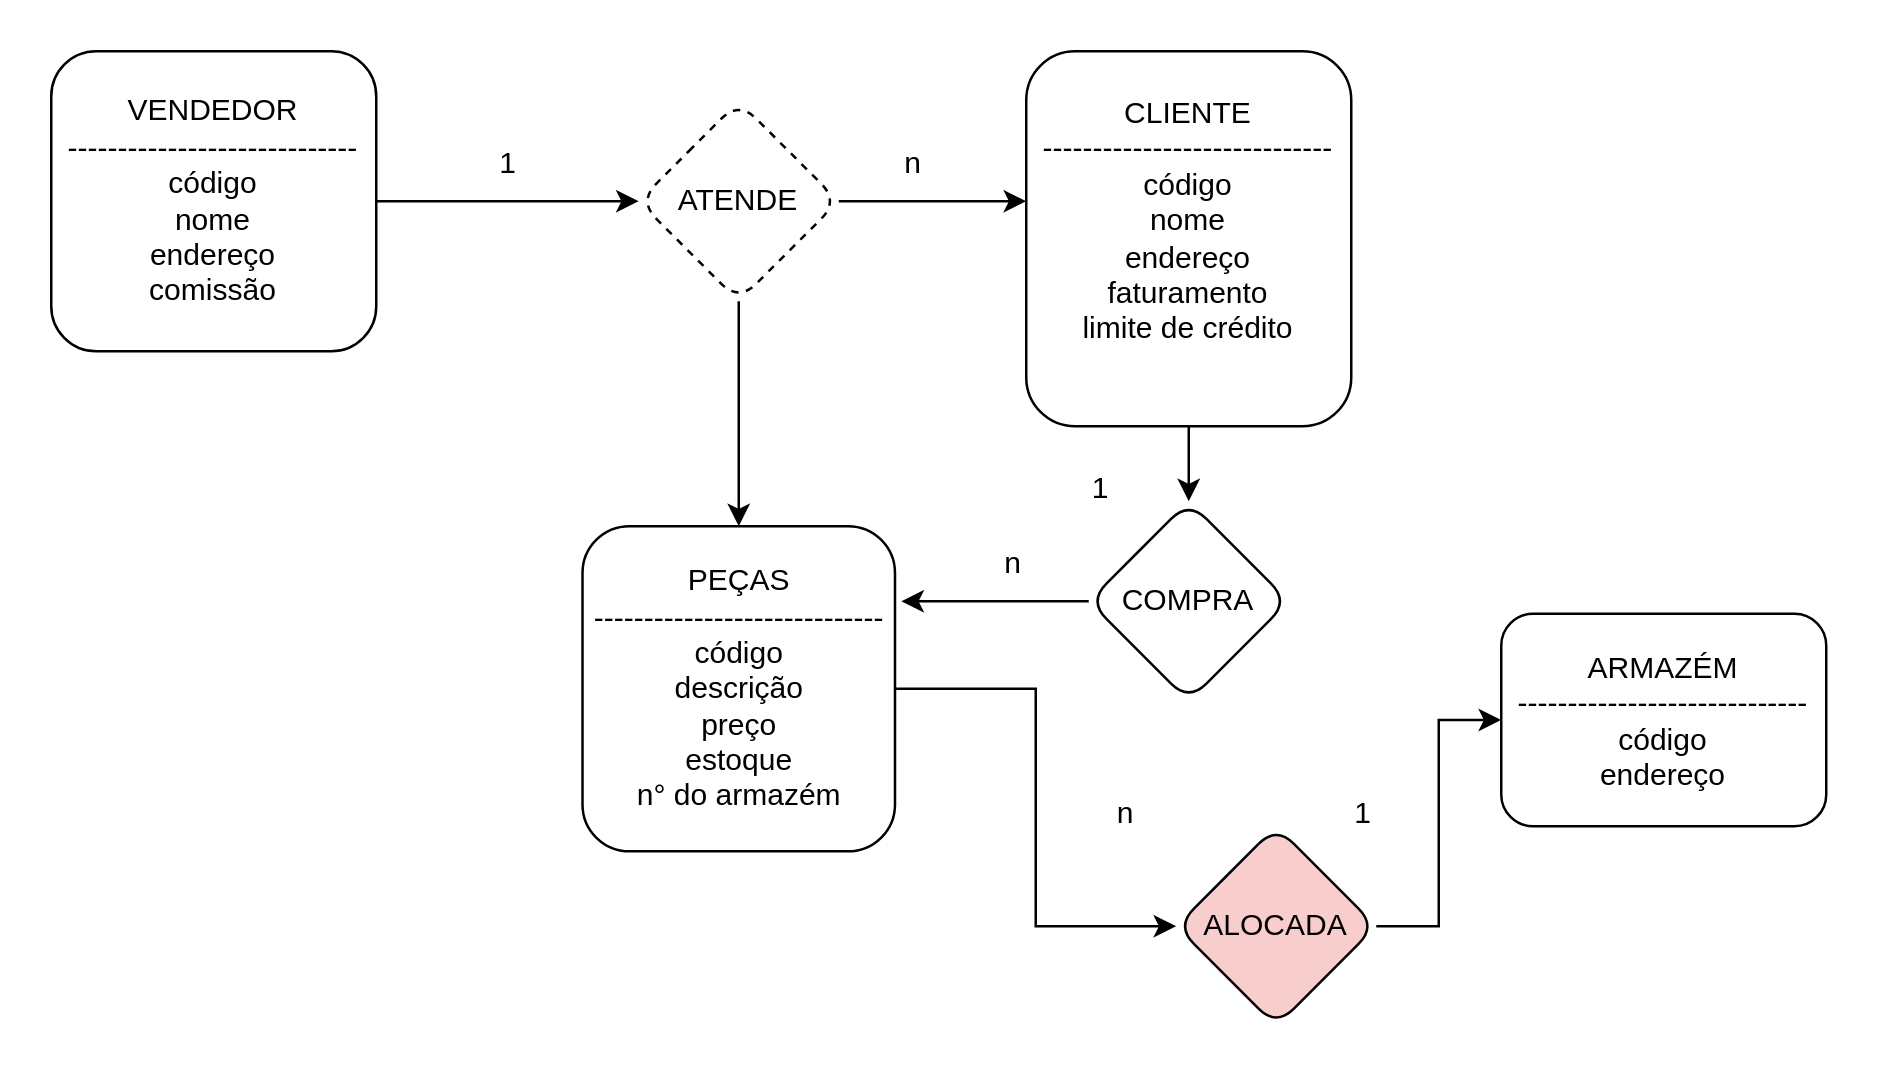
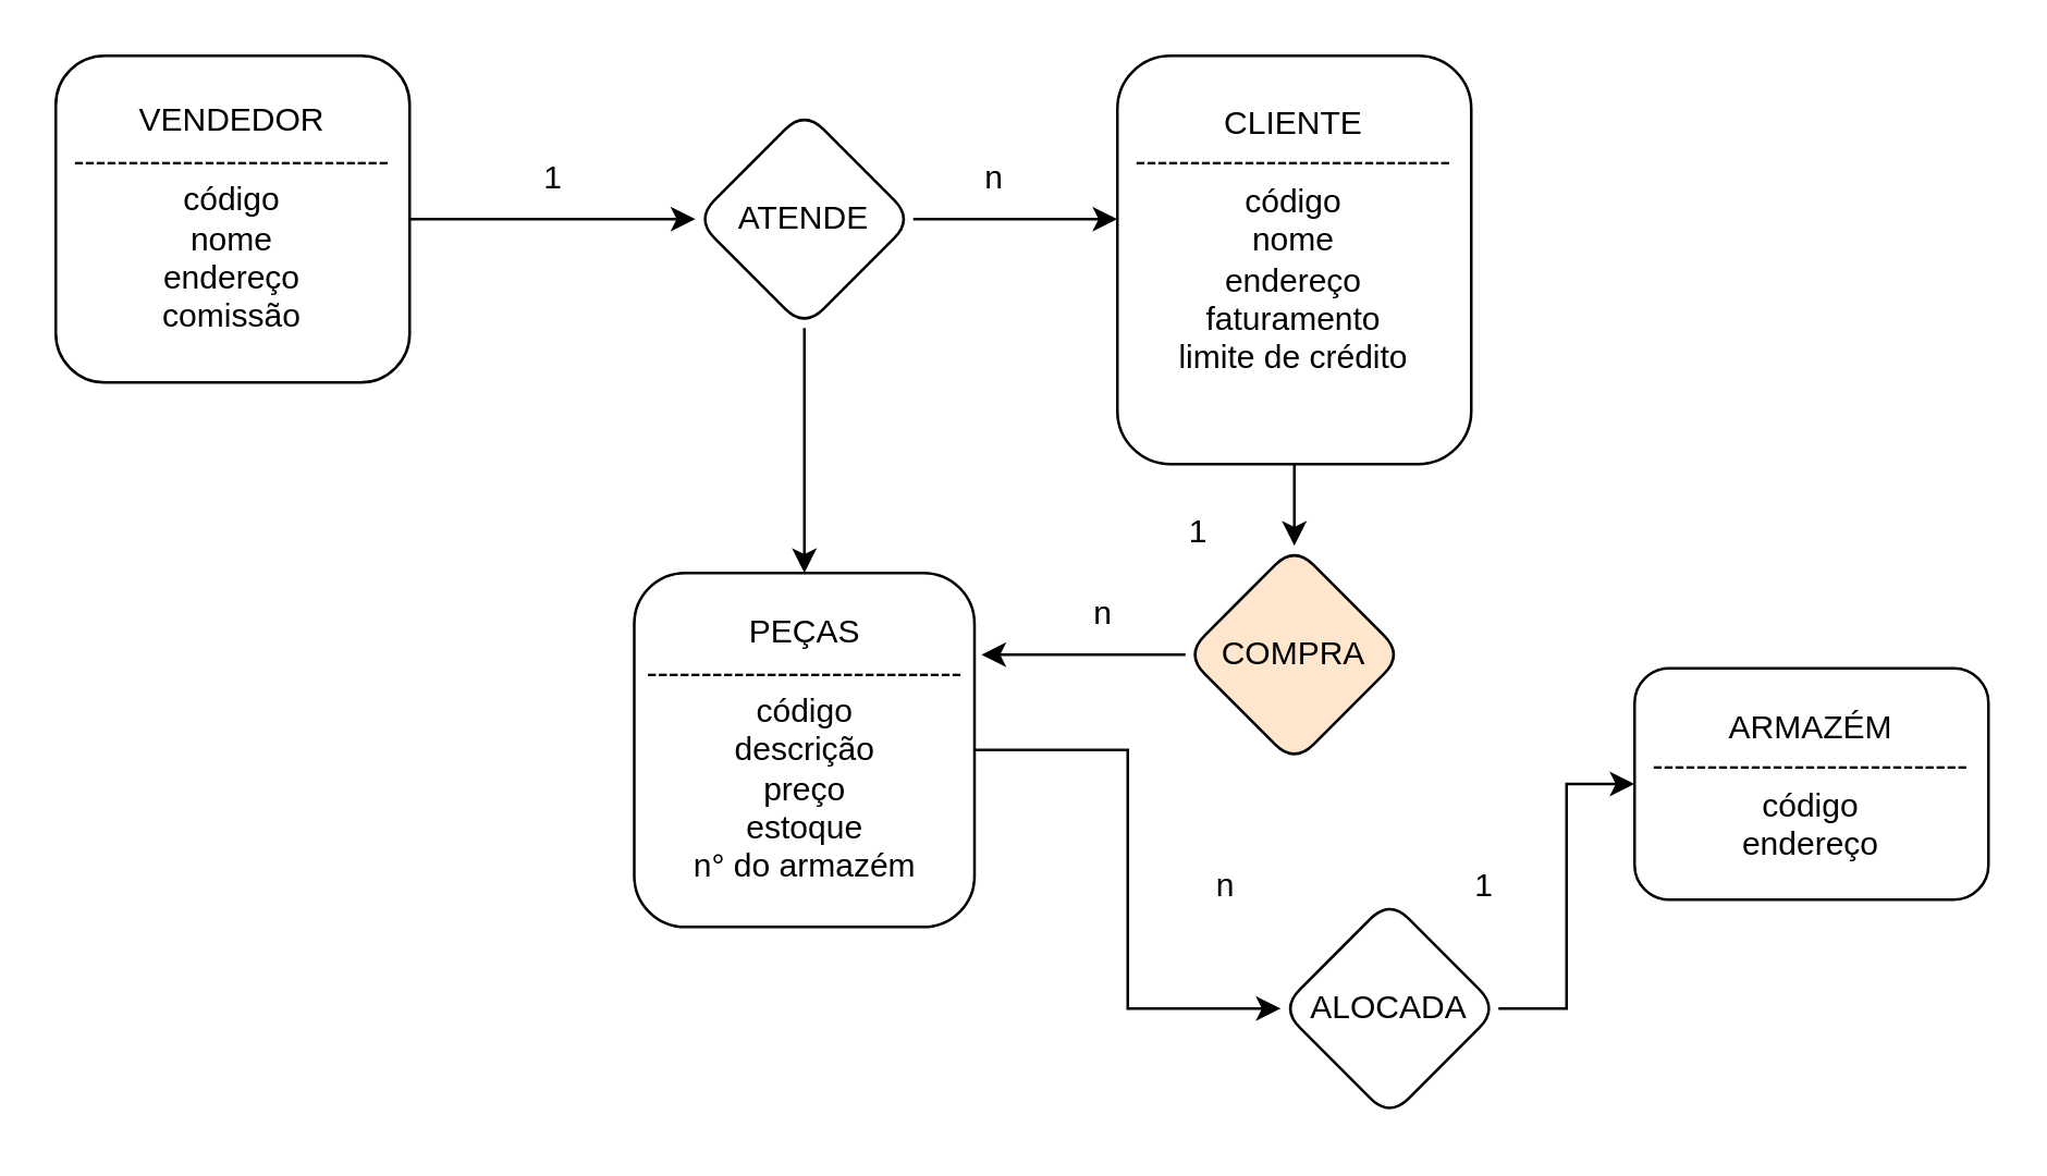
  <mxCell id="0" />
  <mxCell id="1" parent="0" />
  <mxCell id="2" value="" style="edgeStyle=orthogonalEdgeStyle;rounded=0;orthogonalLoop=1;jettySize=auto;html=1;" edge="1" parent="1" source="3" target="6"><mxGeometry relative="1" as="geometry" /></mxCell>
  <mxCell id="3" value="&lt;div&gt;VENDEDOR&lt;/div&gt;&lt;div&gt;-----------------------------&lt;/div&gt;&lt;div&gt;código&lt;/div&gt;&lt;div&gt;nome&lt;/div&gt;&lt;div&gt;endereço&lt;/div&gt;&lt;div&gt;comissão&lt;br&gt;&lt;/div&gt;" style="rounded=1;whiteSpace=wrap;html=1;" vertex="1" parent="1"><mxGeometry x="20" y="20" width="130" height="120" as="geometry" /></mxCell>
  <mxCell id="4" value="" style="edgeStyle=orthogonalEdgeStyle;rounded=0;orthogonalLoop=1;jettySize=auto;html=1;" edge="1" parent="1" source="6" target="8"><mxGeometry relative="1" as="geometry"><Array as="points"><mxPoint x="390" y="80" /><mxPoint x="390" y="80" /></Array></mxGeometry></mxCell>
  <mxCell id="5" value="" style="edgeStyle=orthogonalEdgeStyle;rounded=0;orthogonalLoop=1;jettySize=auto;html=1;" edge="1" parent="1" source="6" target="10"><mxGeometry relative="1" as="geometry"><Array as="points"><mxPoint x="295" y="190" /><mxPoint x="295" y="190" /></Array></mxGeometry></mxCell>
- <mxCell id="6" value="ATENDE" style="rhombus;whiteSpace=wrap;html=1;rounded=1;dashed=1;" vertex="1" parent="1"><mxGeometry x="255" y="40" width="80" height="80" as="geometry" /></mxCell>
+ <mxCell id="6" value="ATENDE" style="rhombus;whiteSpace=wrap;html=1;rounded=1;" vertex="1" parent="1"><mxGeometry x="255" y="40" width="80" height="80" as="geometry" /></mxCell>
  <mxCell id="7" value="" style="edgeStyle=orthogonalEdgeStyle;rounded=0;orthogonalLoop=1;jettySize=auto;html=1;" edge="1" parent="1" source="8" target="17"><mxGeometry relative="1" as="geometry" /></mxCell>
  <mxCell id="8" value="&lt;div&gt;CLIENTE&lt;/div&gt;&lt;div&gt;-----------------------------&lt;/div&gt;&lt;div&gt;código&lt;/div&gt;&lt;div&gt;nome&lt;/div&gt;&lt;div&gt;endereço&lt;/div&gt;&lt;div&gt;faturamento&lt;/div&gt;&lt;div&gt;limite de crédito&lt;/div&gt;&lt;div&gt;&lt;br&gt;&lt;/div&gt;" style="whiteSpace=wrap;html=1;rounded=1;" vertex="1" parent="1"><mxGeometry x="410" y="20" width="130" height="150" as="geometry" /></mxCell>
  <mxCell id="9" value="" style="edgeStyle=orthogonalEdgeStyle;rounded=0;orthogonalLoop=1;jettySize=auto;html=1;" edge="1" parent="1" source="10" target="12"><mxGeometry relative="1" as="geometry" /></mxCell>
  <mxCell id="10" value="&lt;div&gt;PEÇAS&lt;/div&gt;&lt;div&gt;-----------------------------&lt;/div&gt;&lt;div&gt;código&lt;/div&gt;&lt;div&gt;descrição&lt;/div&gt;&lt;div&gt;preço&lt;/div&gt;&lt;div&gt;estoque&lt;/div&gt;&lt;div&gt;n° do armazém&lt;br&gt;&lt;/div&gt;" style="whiteSpace=wrap;html=1;rounded=1;" vertex="1" parent="1"><mxGeometry x="232.5" y="210" width="125" height="130" as="geometry" /></mxCell>
  <mxCell id="11" value="" style="edgeStyle=orthogonalEdgeStyle;rounded=0;orthogonalLoop=1;jettySize=auto;html=1;" edge="1" parent="1" source="12" target="13"><mxGeometry relative="1" as="geometry" /></mxCell>
- <mxCell id="12" value="ALOCADA" style="rhombus;whiteSpace=wrap;html=1;rounded=1;fillColor=#f8cecc;" vertex="1" parent="1"><mxGeometry x="470" y="330" width="80" height="80" as="geometry" /></mxCell>
+ <mxCell id="12" value="ALOCADA" style="rhombus;whiteSpace=wrap;html=1;rounded=1;" vertex="1" parent="1"><mxGeometry x="470" y="330" width="80" height="80" as="geometry" /></mxCell>
  <mxCell id="13" value="&lt;div&gt;ARMAZÉM&lt;/div&gt;&lt;div&gt;-----------------------------&lt;/div&gt;&lt;div&gt;código &lt;br&gt;&lt;/div&gt;&lt;div&gt;endereço&lt;br&gt;&lt;/div&gt;" style="whiteSpace=wrap;html=1;rounded=1;" vertex="1" parent="1"><mxGeometry x="600" y="245" width="130" height="85" as="geometry" /></mxCell>
  <mxCell id="14" value="1" style="text;html=1;strokeColor=none;fillColor=none;align=center;verticalAlign=middle;whiteSpace=wrap;rounded=0;" vertex="1" parent="1"><mxGeometry x="172.5" y="50" width="60" height="30" as="geometry" /></mxCell>
  <mxCell id="15" value="n" style="text;html=1;strokeColor=none;fillColor=none;align=center;verticalAlign=middle;whiteSpace=wrap;rounded=0;" vertex="1" parent="1"><mxGeometry x="335" y="50" width="60" height="30" as="geometry" /></mxCell>
  <mxCell id="16" style="edgeStyle=orthogonalEdgeStyle;rounded=0;orthogonalLoop=1;jettySize=auto;html=1;" edge="1" parent="1" source="17"><mxGeometry relative="1" as="geometry"><mxPoint x="360" y="240" as="targetPoint" /></mxGeometry></mxCell>
- <mxCell id="17" value="COMPRA" style="rhombus;whiteSpace=wrap;html=1;rounded=1;" vertex="1" parent="1"><mxGeometry x="435" y="200" width="80" height="80" as="geometry" /></mxCell>
+ <mxCell id="17" value="COMPRA" style="rhombus;whiteSpace=wrap;html=1;rounded=1;fillColor=#ffe6cc;" vertex="1" parent="1"><mxGeometry x="435" y="200" width="80" height="80" as="geometry" /></mxCell>
  <mxCell id="18" value="1" style="text;html=1;strokeColor=none;fillColor=none;align=center;verticalAlign=middle;whiteSpace=wrap;rounded=0;" vertex="1" parent="1"><mxGeometry x="410" y="180" width="60" height="30" as="geometry" /></mxCell>
  <mxCell id="19" value="n" style="text;html=1;strokeColor=none;fillColor=none;align=center;verticalAlign=middle;whiteSpace=wrap;rounded=0;" vertex="1" parent="1"><mxGeometry x="375" y="210" width="60" height="30" as="geometry" /></mxCell>
  <mxCell id="20" value="n" style="text;html=1;strokeColor=none;fillColor=none;align=center;verticalAlign=middle;whiteSpace=wrap;rounded=0;" vertex="1" parent="1"><mxGeometry x="420" y="310" width="60" height="30" as="geometry" /></mxCell>
  <mxCell id="21" value="1" style="text;html=1;strokeColor=none;fillColor=none;align=center;verticalAlign=middle;whiteSpace=wrap;rounded=0;" vertex="1" parent="1"><mxGeometry x="515" y="310" width="60" height="30" as="geometry" /></mxCell>
